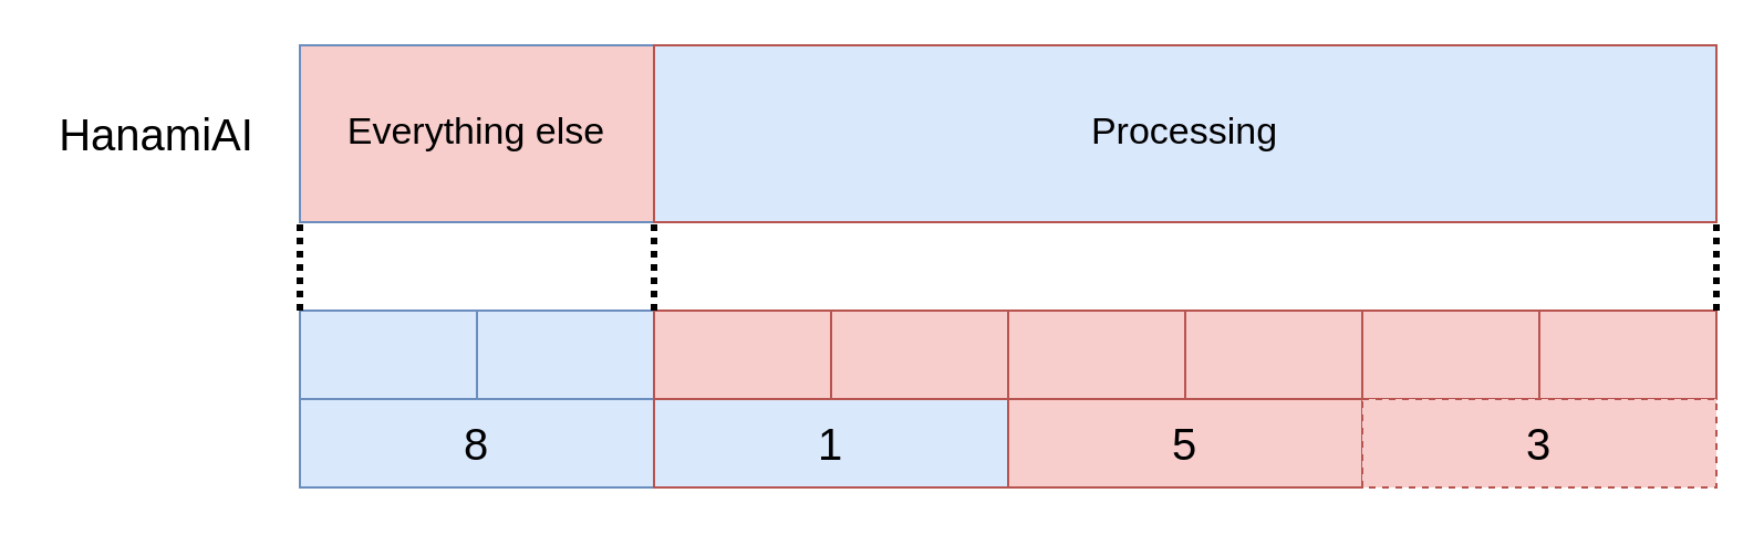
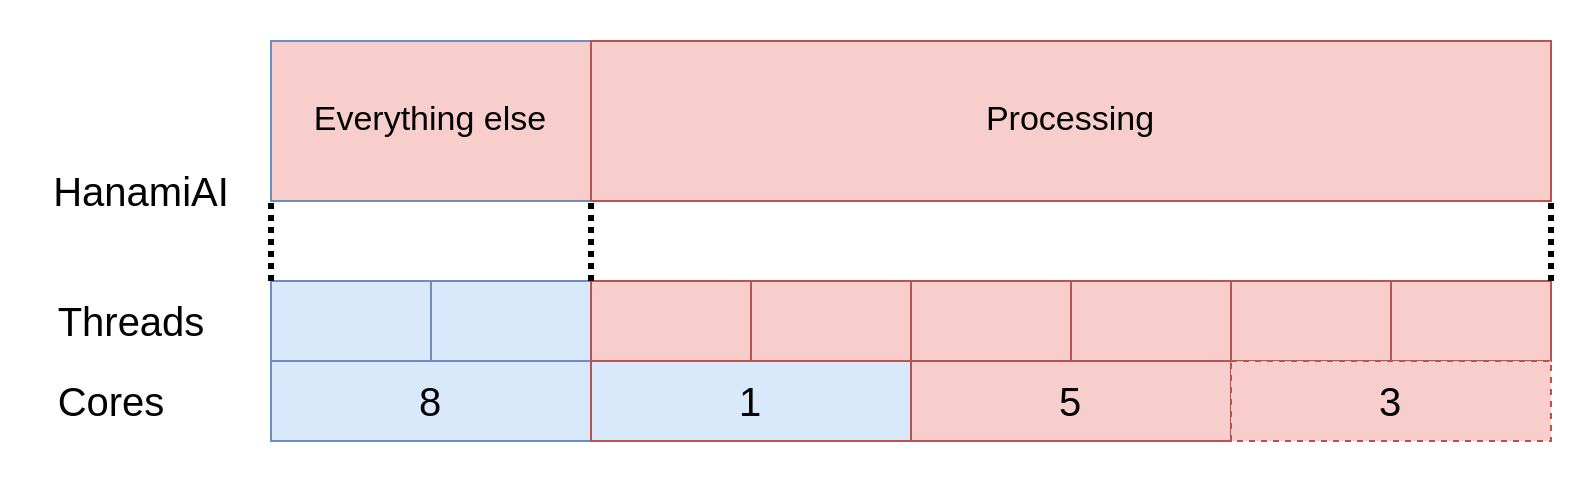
  <mxCell id="0" />
  <mxCell id="1" parent="0" />
  <mxCell id="2" value="" style="rounded=0;whiteSpace=wrap;html=1;fillColor=#dae8fc;strokeColor=#6c8ebf;" parent="1" vertex="1"><mxGeometry x="135" y="140" width="80" height="40" as="geometry" /></mxCell>
  <mxCell id="3" value="8" style="rounded=0;whiteSpace=wrap;html=1;fillColor=#dae8fc;strokeColor=#6c8ebf;strokeWidth=1;fontSize=20;" parent="1" vertex="1"><mxGeometry x="135" y="180" width="160" height="40" as="geometry" /></mxCell>
+ <mxCell id="4" value="Cores" style="text;html=1;align=center;verticalAlign=middle;resizable=0;points=[];autosize=1;fontSize=20;" parent="1" vertex="1"><mxGeometry x="20" y="185" width="70" height="30" as="geometry" /></mxCell>
+ <mxCell id="5" value="Threads" style="text;html=1;align=center;verticalAlign=middle;resizable=0;points=[];autosize=1;fontSize=20;" parent="1" vertex="1"><mxGeometry x="20" y="145" width="90" height="30" as="geometry" /></mxCell>
  <mxCell id="6" value="" style="rounded=0;whiteSpace=wrap;html=1;fillColor=#dae8fc;strokeColor=#6c8ebf;" parent="1" vertex="1"><mxGeometry x="215" y="140" width="80" height="40" as="geometry" /></mxCell>
  <mxCell id="7" value="" style="rounded=0;whiteSpace=wrap;html=1;fillColor=#f8cecc;strokeColor=#b85450;" parent="1" vertex="1"><mxGeometry x="295" y="140" width="80" height="40" as="geometry" /></mxCell>
  <mxCell id="8" value="" style="rounded=0;whiteSpace=wrap;html=1;fillColor=#f8cecc;strokeColor=#b85450;" parent="1" vertex="1"><mxGeometry x="375" y="140" width="80" height="40" as="geometry" /></mxCell>
  <mxCell id="9" value="" style="rounded=0;whiteSpace=wrap;html=1;fillColor=#f8cecc;strokeColor=#b85450;" parent="1" vertex="1"><mxGeometry x="455" y="140" width="80" height="40" as="geometry" /></mxCell>
  <mxCell id="10" value="" style="rounded=0;whiteSpace=wrap;html=1;fillColor=#f8cecc;strokeColor=#b85450;" parent="1" vertex="1"><mxGeometry x="535" y="140" width="80" height="40" as="geometry" /></mxCell>
  <mxCell id="11" value="" style="rounded=0;whiteSpace=wrap;html=1;fillColor=#f8cecc;strokeColor=#b85450;" parent="1" vertex="1"><mxGeometry x="615" y="140" width="80" height="40" as="geometry" /></mxCell>
  <mxCell id="12" value="" style="rounded=0;whiteSpace=wrap;html=1;fillColor=#f8cecc;strokeColor=#b85450;" parent="1" vertex="1"><mxGeometry x="695" y="140" width="80" height="40" as="geometry" /></mxCell>
  <mxCell id="13" value="1" style="rounded=0;whiteSpace=wrap;html=1;fillColor=#dae8fc;strokeColor=#b85450;strokeWidth=1;fontSize=20;" parent="1" vertex="1"><mxGeometry x="295" y="180" width="160" height="40" as="geometry" /></mxCell>
  <mxCell id="14" value="5" style="rounded=0;whiteSpace=wrap;html=1;fillColor=#f8cecc;strokeColor=#b85450;strokeWidth=1;fontSize=20;" parent="1" vertex="1"><mxGeometry x="455" y="180" width="160" height="40" as="geometry" /></mxCell>
  <mxCell id="15" value="3" style="rounded=0;whiteSpace=wrap;html=1;fillColor=#f8cecc;strokeColor=#b85450;strokeWidth=1;fontSize=20;dashed=1;" parent="1" vertex="1"><mxGeometry x="615" y="180" width="160" height="40" as="geometry" /></mxCell>
  <mxCell id="16" value="Everything else" style="rounded=0;whiteSpace=wrap;html=1;fillColor=#f8cecc;strokeColor=#6c8ebf;strokeWidth=1;fontSize=17;" parent="1" vertex="1"><mxGeometry x="135" y="20" width="160" height="80" as="geometry" /></mxCell>
- <mxCell id="17" value="Processing" style="rounded=0;whiteSpace=wrap;html=1;fillColor=#dae8fc;strokeColor=#b85450;strokeWidth=1;fontSize=17;" parent="1" vertex="1"><mxGeometry x="295" y="20" width="480" height="80" as="geometry" /></mxCell>
+ <mxCell id="17" value="Processing" style="rounded=0;whiteSpace=wrap;html=1;fillColor=#f8cecc;strokeColor=#b85450;strokeWidth=1;fontSize=17;" parent="1" vertex="1"><mxGeometry x="295" y="20" width="480" height="80" as="geometry" /></mxCell>
  <mxCell id="18" value="" style="endArrow=none;dashed=1;html=1;fontSize=17;entryX=0;entryY=1;entryDx=0;entryDy=0;exitX=0;exitY=0;exitDx=0;exitDy=0;strokeWidth=3;dashPattern=1 1;" parent="1" source="2" target="16" edge="1"><mxGeometry width="50" height="50" relative="1" as="geometry"><mxPoint x="355" y="40" as="sourcePoint" /><mxPoint x="405" y="-10" as="targetPoint" /></mxGeometry></mxCell>
  <mxCell id="19" value="" style="endArrow=none;dashed=1;html=1;fontSize=17;entryX=0;entryY=1;entryDx=0;entryDy=0;exitX=0;exitY=0;exitDx=0;exitDy=0;strokeWidth=3;dashPattern=1 1;" parent="1" edge="1"><mxGeometry width="50" height="50" relative="1" as="geometry"><mxPoint x="295" y="140" as="sourcePoint" /><mxPoint x="295" y="100" as="targetPoint" /></mxGeometry></mxCell>
  <mxCell id="20" value="" style="endArrow=none;dashed=1;html=1;fontSize=17;entryX=1;entryY=1;entryDx=0;entryDy=0;exitX=1;exitY=0;exitDx=0;exitDy=0;strokeWidth=3;dashPattern=1 1;" parent="1" source="12" target="17" edge="1"><mxGeometry width="50" height="50" relative="1" as="geometry"><mxPoint x="155" y="160" as="sourcePoint" /><mxPoint x="155" y="120" as="targetPoint" /></mxGeometry></mxCell>
- <mxCell id="21" value="HanamiAI" style="text;html=1;align=center;verticalAlign=middle;resizable=0;points=[];autosize=1;fontSize=20;" parent="1" vertex="1"><mxGeometry x="20" y="45" width="100" height="30" as="geometry" /></mxCell>
+ <mxCell id="21" value="HanamiAI" style="text;html=1;align=center;verticalAlign=middle;resizable=0;points=[];autosize=1;fontSize=20;" parent="1" vertex="1"><mxGeometry x="20" y="80" width="100" height="30" as="geometry" /></mxCell>
